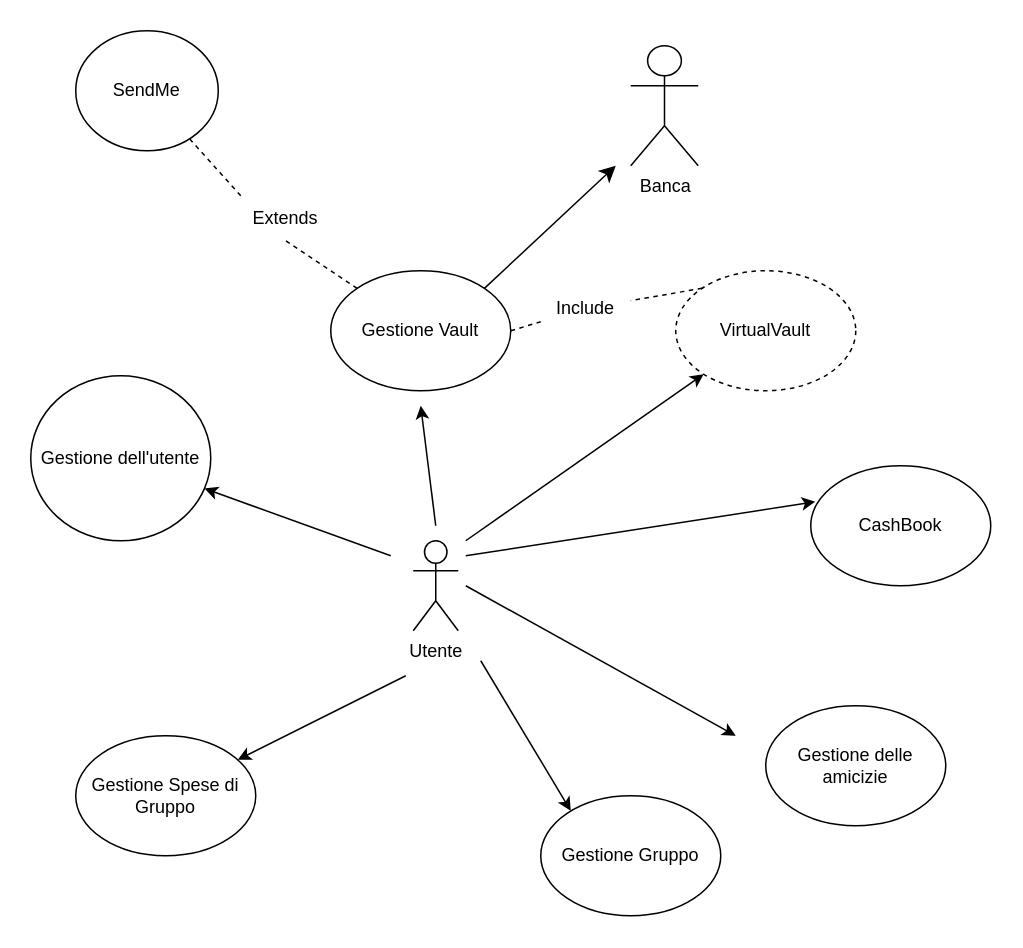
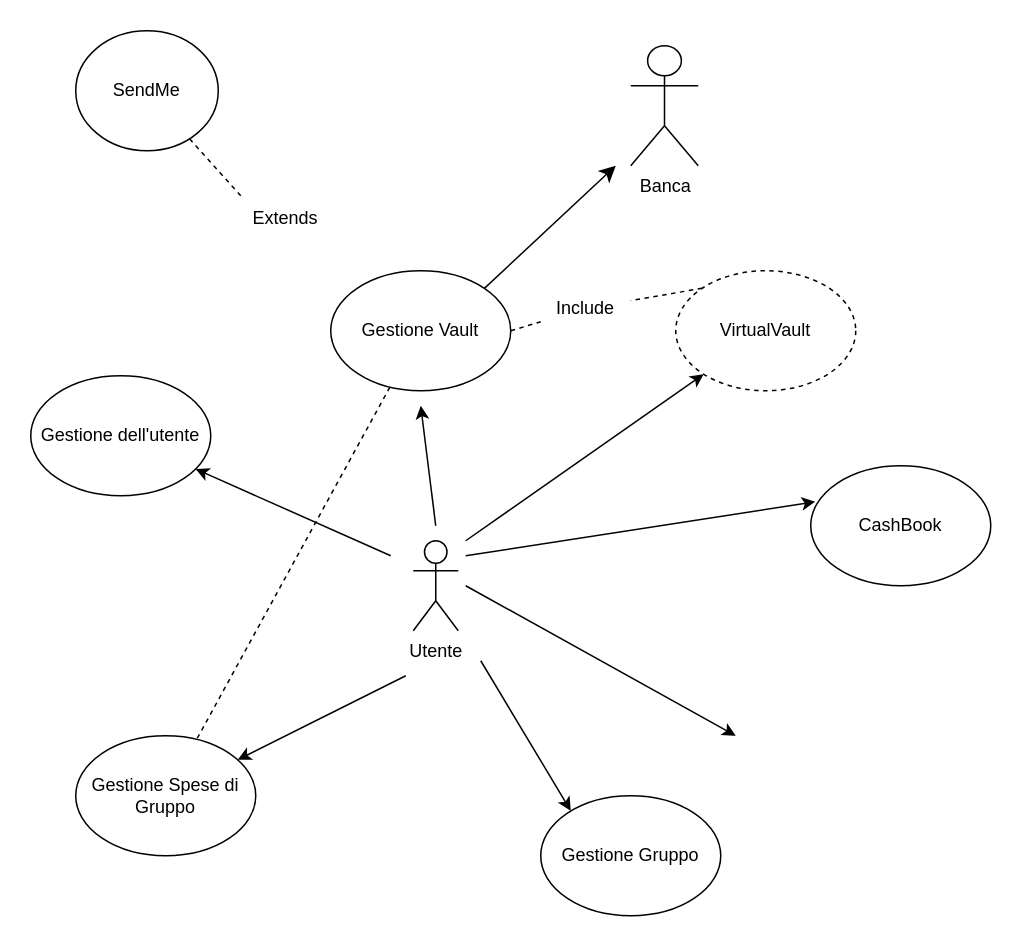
  <mxCell id="0" />
  <mxCell id="1" parent="0" />
- <mxCell id="2" value="Gestione dell'utente" style="ellipse;whiteSpace=wrap;html=1;" parent="1" vertex="1"><mxGeometry x="20" y="250" width="120" height="110" as="geometry" /></mxCell>
+ <mxCell id="2" value="Gestione dell'utente" style="ellipse;whiteSpace=wrap;html=1;" parent="1" vertex="1"><mxGeometry x="20" y="250" width="120" height="80" as="geometry" /></mxCell>
  <mxCell id="3" style="edgeStyle=none;curved=1;rounded=0;orthogonalLoop=1;jettySize=auto;html=1;exitX=1;exitY=0;exitDx=0;exitDy=0;fontSize=12;startSize=8;endSize=8;" edge="1" parent="1" source="4"><mxGeometry relative="1" as="geometry"><mxPoint x="410" y="110" as="targetPoint" /></mxGeometry></mxCell>
  <mxCell id="4" value="Gestione Vault" style="ellipse;whiteSpace=wrap;html=1;" parent="1" vertex="1"><mxGeometry x="220" y="180" width="120" height="80" as="geometry" /></mxCell>
  <mxCell id="5" value="SendMe" style="ellipse;whiteSpace=wrap;html=1;" parent="1" vertex="1"><mxGeometry x="50" y="20" width="95" height="80" as="geometry" /></mxCell>
  <mxCell id="6" value="Gestione Spese di Gruppo" style="ellipse;whiteSpace=wrap;html=1;" parent="1" vertex="1"><mxGeometry x="50" y="490" width="120" height="80" as="geometry" /></mxCell>
  <mxCell id="7" value="Gestione Gruppo" style="ellipse;whiteSpace=wrap;html=1;" parent="1" vertex="1"><mxGeometry x="360" y="530" width="120" height="80" as="geometry" /></mxCell>
- <mxCell id="8" value="Gestione delle amicizie" style="ellipse;whiteSpace=wrap;html=1;" parent="1" vertex="1"><mxGeometry x="510" y="470" width="120" height="80" as="geometry" /></mxCell>
  <mxCell id="9" value="CashBook" style="ellipse;whiteSpace=wrap;html=1;" parent="1" vertex="1"><mxGeometry x="540" y="310" width="120" height="80" as="geometry" /></mxCell>
  <mxCell id="10" value="VirtualVault" style="ellipse;whiteSpace=wrap;html=1;dashed=1;" parent="1" vertex="1"><mxGeometry x="450" y="180" width="120" height="80" as="geometry" /></mxCell>
  <mxCell id="11" value="Utente" style="shape=umlActor;verticalLabelPosition=bottom;verticalAlign=top;html=1;outlineConnect=0;direction=east;" parent="1" vertex="1"><mxGeometry x="275" y="360" width="30" height="60" as="geometry" /></mxCell>
  <mxCell id="12" value="Extends" style="text;html=1;align=center;verticalAlign=middle;whiteSpace=wrap;rounded=0;" parent="1" vertex="1"><mxGeometry x="160" y="130" width="60" height="30" as="geometry" /></mxCell>
- <mxCell id="13" value="" style="endArrow=none;dashed=1;html=1;rounded=0;entryX=0.5;entryY=1;entryDx=0;entryDy=0;" parent="1" source="4" target="12" edge="1"><mxGeometry width="50" height="50" relative="1" as="geometry"><mxPoint x="380" y="300" as="sourcePoint" /><mxPoint x="430" y="250" as="targetPoint" /></mxGeometry></mxCell>
+ <mxCell id="13" value="" style="endArrow=none;dashed=1;html=1;rounded=0;" parent="1" source="4" target="6" edge="1"><mxGeometry width="50" height="50" relative="1" as="geometry"><mxPoint x="380" y="300" as="sourcePoint" /><mxPoint x="430" y="250" as="targetPoint" /></mxGeometry></mxCell>
  <mxCell id="14" value="" style="endArrow=none;dashed=1;html=1;rounded=0;exitX=0;exitY=0;exitDx=0;exitDy=0;" parent="1" source="12" target="5" edge="1"><mxGeometry width="50" height="50" relative="1" as="geometry"><mxPoint x="160" y="100" as="sourcePoint" /><mxPoint x="430" y="250" as="targetPoint" /></mxGeometry></mxCell>
  <mxCell id="15" value="" style="endArrow=classic;html=1;rounded=0;" parent="1" edge="1"><mxGeometry width="50" height="50" relative="1" as="geometry"><mxPoint x="290" y="350" as="sourcePoint" /><mxPoint x="280" y="270" as="targetPoint" /></mxGeometry></mxCell>
  <mxCell id="16" value="Banca" style="shape=umlActor;verticalLabelPosition=bottom;verticalAlign=top;html=1;outlineConnect=0;direction=east;" parent="1" vertex="1"><mxGeometry x="420" y="30" width="45" height="80" as="geometry" /></mxCell>
  <mxCell id="17" value="" style="endArrow=classic;html=1;rounded=0;" parent="1" target="2" edge="1"><mxGeometry width="50" height="50" relative="1" as="geometry"><mxPoint x="260" y="370" as="sourcePoint" /><mxPoint x="430" y="350" as="targetPoint" /></mxGeometry></mxCell>
  <mxCell id="18" value="" style="endArrow=classic;html=1;rounded=0;" parent="1" target="6" edge="1"><mxGeometry width="50" height="50" relative="1" as="geometry"><mxPoint x="270" y="450" as="sourcePoint" /><mxPoint x="430" y="450" as="targetPoint" /></mxGeometry></mxCell>
  <mxCell id="19" value="" style="endArrow=classic;html=1;rounded=0;" parent="1" edge="1"><mxGeometry width="50" height="50" relative="1" as="geometry"><mxPoint x="320" y="440" as="sourcePoint" /><mxPoint x="380" y="540" as="targetPoint" /></mxGeometry></mxCell>
  <mxCell id="20" value="" style="endArrow=classic;html=1;rounded=0;entryX=0.025;entryY=0.3;entryDx=0;entryDy=0;entryPerimeter=0;" parent="1" target="9" edge="1"><mxGeometry width="50" height="50" relative="1" as="geometry"><mxPoint x="310" y="370" as="sourcePoint" /><mxPoint x="430" y="450" as="targetPoint" /></mxGeometry></mxCell>
  <mxCell id="21" value="" style="endArrow=classic;html=1;rounded=0;" parent="1" edge="1"><mxGeometry width="50" height="50" relative="1" as="geometry"><mxPoint x="310" y="390" as="sourcePoint" /><mxPoint x="490" y="490" as="targetPoint" /></mxGeometry></mxCell>
  <mxCell id="22" value="" style="endArrow=none;dashed=1;html=1;rounded=0;exitX=1;exitY=0.5;exitDx=0;exitDy=0;" parent="1" source="4" target="23" edge="1"><mxGeometry width="50" height="50" relative="1" as="geometry"><mxPoint x="350" y="240" as="sourcePoint" /><mxPoint x="480" y="390" as="targetPoint" /></mxGeometry></mxCell>
  <mxCell id="23" value="Include" style="text;html=1;align=center;verticalAlign=middle;whiteSpace=wrap;rounded=0;" parent="1" vertex="1"><mxGeometry x="360" y="190" width="60" height="30" as="geometry" /></mxCell>
  <mxCell id="24" value="" style="endArrow=none;dashed=1;html=1;rounded=0;exitX=0;exitY=0;exitDx=0;exitDy=0;" parent="1" source="10" target="23" edge="1"><mxGeometry width="50" height="50" relative="1" as="geometry"><mxPoint x="380" y="400" as="sourcePoint" /><mxPoint x="430" y="350" as="targetPoint" /></mxGeometry></mxCell>
  <mxCell id="25" value="" style="endArrow=classic;html=1;rounded=0;" parent="1" target="10" edge="1"><mxGeometry width="50" height="50" relative="1" as="geometry"><mxPoint x="310" y="360" as="sourcePoint" /><mxPoint x="380" y="350" as="targetPoint" /></mxGeometry></mxCell>
